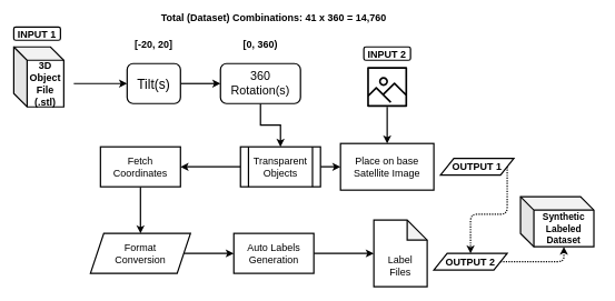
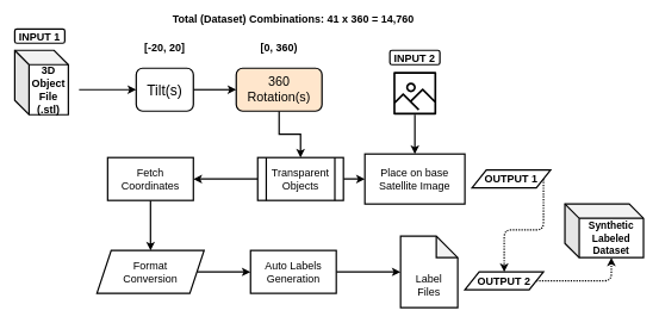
  <mxCell id="0" />
  <mxCell id="1" parent="0" />
  <mxCell id="2" value="&lt;font style=&quot;font-size: 15px;&quot;&gt;&lt;b&gt;3D &lt;br&gt;Object&lt;br&gt;File (.stl)&lt;/b&gt;&lt;br&gt;&lt;/font&gt;" style="shape=cube;whiteSpace=wrap;html=1;boundedLbl=1;backgroundOutline=1;darkOpacity=0.05;darkOpacity2=0.1;strokeWidth=2;" parent="1" vertex="1"><mxGeometry x="20" y="70" width="75" height="90" as="geometry" /></mxCell>
  <mxCell id="3" value="" style="endArrow=classic;html=1;rounded=0;exitX=0;exitY=0;exitDx=90;exitDy=55;exitPerimeter=0;strokeWidth=2;entryX=0;entryY=0.5;entryDx=0;entryDy=0;" parent="1" source="2" target="5" edge="1"><mxGeometry width="50" height="50" relative="1" as="geometry"><mxPoint x="310" y="210" as="sourcePoint" /><mxPoint x="230" y="135" as="targetPoint" /></mxGeometry></mxCell>
  <mxCell id="4" value="" style="edgeStyle=orthogonalEdgeStyle;rounded=0;orthogonalLoop=1;jettySize=auto;html=1;strokeWidth=2;fontSize=20;" parent="1" source="5" target="7" edge="1"><mxGeometry relative="1" as="geometry" /></mxCell>
  <mxCell id="5" value="&lt;font style=&quot;font-size: 20px;&quot;&gt;Tilt(s)&lt;/font&gt;" style="rounded=1;whiteSpace=wrap;html=1;strokeWidth=2;" parent="1" vertex="1"><mxGeometry x="190" y="95" width="80" height="60" as="geometry" /></mxCell>
  <mxCell id="6" style="edgeStyle=orthogonalEdgeStyle;rounded=0;orthogonalLoop=1;jettySize=auto;html=1;exitX=0.5;exitY=1;exitDx=0;exitDy=0;strokeWidth=2;fontSize=15;" parent="1" source="7" target="13" edge="1"><mxGeometry relative="1" as="geometry" /></mxCell>
- <mxCell id="7" value="&lt;font style=&quot;font-size: 18px;&quot;&gt;360&lt;br&gt;Rotation(s)&lt;/font&gt;" style="whiteSpace=wrap;html=1;rounded=1;strokeWidth=2;" parent="1" vertex="1"><mxGeometry x="330" y="95" width="120" height="60" as="geometry" /></mxCell>
+ <mxCell id="7" value="&lt;font style=&quot;font-size: 18px;&quot;&gt;360&lt;br&gt;Rotation(s)&lt;/font&gt;" style="whiteSpace=wrap;html=1;rounded=1;strokeWidth=2;fillColor=#ffe6cc;" parent="1" vertex="1"><mxGeometry x="330" y="95" width="120" height="60" as="geometry" /></mxCell>
  <mxCell id="8" value="&lt;b&gt;[-20, 20]&lt;/b&gt;" style="text;html=1;strokeColor=none;fillColor=none;align=center;verticalAlign=middle;whiteSpace=wrap;rounded=0;strokeWidth=2;fontSize=15;" parent="1" vertex="1"><mxGeometry x="200" y="50" width="60" height="30" as="geometry" /></mxCell>
  <mxCell id="9" value="&lt;b&gt;[0, 360)&lt;/b&gt;" style="text;html=1;strokeColor=none;fillColor=none;align=center;verticalAlign=middle;whiteSpace=wrap;rounded=0;strokeWidth=2;fontSize=15;" parent="1" vertex="1"><mxGeometry x="360" y="50" width="60" height="30" as="geometry" /></mxCell>
  <mxCell id="10" value="&lt;b&gt;Total (Dataset) Combinations: 41 x 360 = 14,760&lt;br&gt;&lt;br&gt;&lt;/b&gt;" style="text;html=1;strokeColor=none;fillColor=none;align=center;verticalAlign=middle;whiteSpace=wrap;rounded=0;strokeWidth=2;fontSize=15;" parent="1" vertex="1"><mxGeometry x="180" y="20" width="460" height="30" as="geometry" /></mxCell>
  <mxCell id="11" value="" style="edgeStyle=orthogonalEdgeStyle;rounded=0;orthogonalLoop=1;jettySize=auto;html=1;strokeWidth=2;fontSize=15;" parent="1" source="13" target="14" edge="1"><mxGeometry relative="1" as="geometry" /></mxCell>
  <mxCell id="12" value="" style="edgeStyle=orthogonalEdgeStyle;rounded=0;orthogonalLoop=1;jettySize=auto;html=1;strokeWidth=2;fontSize=15;" parent="1" source="13" target="16" edge="1"><mxGeometry relative="1" as="geometry" /></mxCell>
  <mxCell id="13" value="Transparent&lt;br&gt;Objects" style="shape=process;whiteSpace=wrap;html=1;backgroundOutline=1;strokeWidth=2;fontSize=15;" parent="1" vertex="1"><mxGeometry x="360" y="220" width="120" height="60" as="geometry" /></mxCell>
  <mxCell id="14" value="Place on base&lt;br&gt;Satellite Image" style="whiteSpace=wrap;html=1;fontSize=15;strokeWidth=2;" parent="1" vertex="1"><mxGeometry x="510" y="215" width="140" height="70" as="geometry" /></mxCell>
  <mxCell id="15" value="" style="edgeStyle=orthogonalEdgeStyle;rounded=0;orthogonalLoop=1;jettySize=auto;html=1;strokeWidth=2;fontSize=15;" parent="1" source="16" target="18" edge="1"><mxGeometry relative="1" as="geometry" /></mxCell>
  <mxCell id="16" value="Fetch&lt;br&gt;Coordinates" style="whiteSpace=wrap;html=1;fontSize=15;strokeWidth=2;" parent="1" vertex="1"><mxGeometry x="150" y="220" width="120" height="60" as="geometry" /></mxCell>
  <mxCell id="17" value="" style="edgeStyle=orthogonalEdgeStyle;rounded=0;orthogonalLoop=1;jettySize=auto;html=1;strokeWidth=2;fontSize=15;" parent="1" source="18" target="20" edge="1"><mxGeometry relative="1" as="geometry" /></mxCell>
  <mxCell id="18" value="Format&lt;br&gt;Conversion" style="shape=parallelogram;perimeter=parallelogramPerimeter;whiteSpace=wrap;html=1;fixedSize=1;fontSize=15;strokeWidth=2;" parent="1" vertex="1"><mxGeometry x="135" y="350" width="150" height="60" as="geometry" /></mxCell>
  <mxCell id="19" style="edgeStyle=orthogonalEdgeStyle;rounded=0;orthogonalLoop=1;jettySize=auto;html=1;exitX=1;exitY=0.5;exitDx=0;exitDy=0;strokeWidth=2;fontSize=15;" parent="1" source="20" target="21" edge="1"><mxGeometry relative="1" as="geometry" /></mxCell>
  <mxCell id="20" value="Auto Labels&lt;br&gt;Generation" style="whiteSpace=wrap;html=1;fontSize=15;strokeWidth=2;" parent="1" vertex="1"><mxGeometry x="350" y="350" width="120" height="60" as="geometry" /></mxCell>
  <mxCell id="21" value="&lt;br&gt;&lt;br&gt;Label&lt;br&gt;Files" style="shape=note;whiteSpace=wrap;html=1;backgroundOutline=1;darkOpacity=0.05;strokeWidth=2;fontSize=15;" parent="1" vertex="1"><mxGeometry x="560" y="330" width="80" height="100" as="geometry" /></mxCell>
  <mxCell id="22" value="" style="sketch=0;outlineConnect=0;fontColor=#232F3E;gradientColor=none;fillColor=#000000;strokeColor=none;dashed=0;verticalLabelPosition=bottom;verticalAlign=top;align=center;html=1;fontSize=12;fontStyle=0;aspect=fixed;pointerEvents=1;shape=mxgraph.aws4.container_registry_image;strokeWidth=2;" parent="1" vertex="1"><mxGeometry x="550" y="100" width="60" height="60" as="geometry" /></mxCell>
  <mxCell id="23" value="" style="endArrow=classic;html=1;rounded=0;strokeWidth=2;fontSize=15;entryX=0.5;entryY=0;entryDx=0;entryDy=0;" parent="1" source="22" target="14" edge="1"><mxGeometry width="50" height="50" relative="1" as="geometry"><mxPoint x="320" y="230" as="sourcePoint" /><mxPoint x="370" y="180" as="targetPoint" /></mxGeometry></mxCell>
  <mxCell id="24" value="&lt;b&gt;INPUT 1&lt;/b&gt;" style="rounded=1;whiteSpace=wrap;html=1;strokeWidth=2;fontSize=15;fillColor=none;" parent="1" vertex="1"><mxGeometry x="20" y="40" width="70" height="20" as="geometry" /></mxCell>
  <mxCell id="25" value="&lt;b&gt;INPUT 2&lt;/b&gt;" style="rounded=1;whiteSpace=wrap;html=1;strokeWidth=2;fontSize=15;fillColor=none;" parent="1" vertex="1"><mxGeometry x="545" y="70" width="70" height="20" as="geometry" /></mxCell>
  <mxCell id="26" style="edgeStyle=orthogonalEdgeStyle;rounded=1;orthogonalLoop=1;jettySize=auto;html=1;exitX=1;exitY=0.5;exitDx=0;exitDy=0;strokeWidth=2;dashed=1;dashPattern=1 1;" edge="1" parent="1" source="27" target="29"><mxGeometry relative="1" as="geometry" /></mxCell>
  <mxCell id="27" value="&lt;b&gt;OUTPUT 1&lt;/b&gt;" style="shape=parallelogram;perimeter=parallelogramPerimeter;whiteSpace=wrap;html=1;fixedSize=1;strokeWidth=2;fontSize=15;fillColor=none;" parent="1" vertex="1"><mxGeometry x="660" y="237.5" width="110" height="25" as="geometry" /></mxCell>
  <mxCell id="28" style="edgeStyle=orthogonalEdgeStyle;rounded=1;orthogonalLoop=1;jettySize=auto;html=1;exitX=1;exitY=0.5;exitDx=0;exitDy=0;entryX=0;entryY=0;entryDx=65;entryDy=75;entryPerimeter=0;strokeWidth=2;dashed=1;dashPattern=1 1;" edge="1" parent="1" source="29" target="30"><mxGeometry relative="1" as="geometry" /></mxCell>
  <mxCell id="29" value="&lt;b&gt;OUTPUT 2&lt;/b&gt;" style="shape=parallelogram;perimeter=parallelogramPerimeter;whiteSpace=wrap;html=1;fixedSize=1;strokeWidth=2;fontSize=15;fillColor=none;" parent="1" vertex="1"><mxGeometry x="650" y="380" width="110" height="25" as="geometry" /></mxCell>
- <mxCell id="30" value="&lt;font style=&quot;font-size: 14px;&quot;&gt;&lt;b&gt;Synthetic&lt;br&gt;Labeled&lt;br&gt;Dataset&lt;/b&gt;&lt;br&gt;&lt;/font&gt;" style="shape=cube;whiteSpace=wrap;html=1;boundedLbl=1;backgroundOutline=1;darkOpacity=0.05;darkOpacity2=0.1;strokeWidth=2;" parent="1" vertex="1"><mxGeometry x="780" y="295" width="110" height="75" as="geometry" /></mxCell>
+ <mxCell id="30" value="&lt;font style=&quot;font-size: 14px;&quot;&gt;&lt;b&gt;Synthetic&lt;br&gt;Labeled&lt;br&gt;Dataset&lt;/b&gt;&lt;br&gt;&lt;/font&gt;" style="shape=cube;whiteSpace=wrap;html=1;boundedLbl=1;backgroundOutline=1;darkOpacity=0.05;darkOpacity2=0.1;strokeWidth=2;" parent="1" vertex="1"><mxGeometry x="790" y="285" width="110" height="75" as="geometry" /></mxCell>
